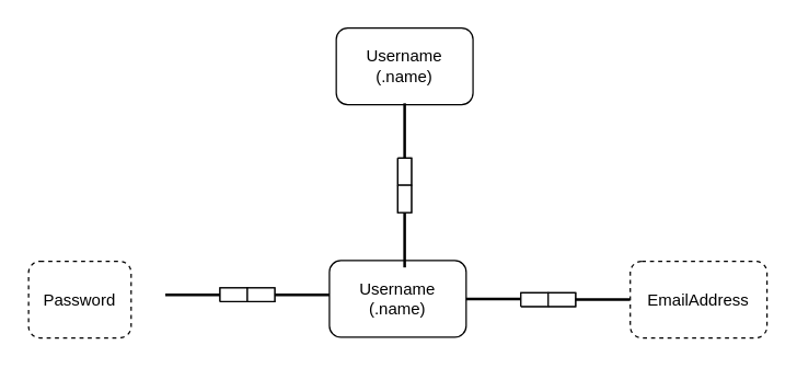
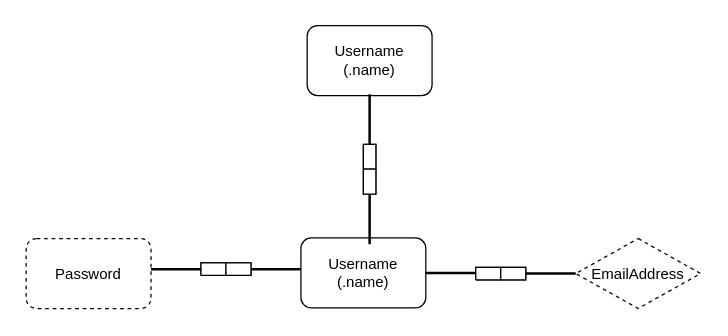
  <mxCell id="0" />
  <mxCell id="1" parent="0" />
  <mxCell id="2" value="&lt;div&gt;Username&lt;/div&gt;&lt;div&gt;(.name)&lt;/div&gt;" style="whiteSpace=wrap;html=1;rounded=1;" vertex="1" parent="1"><mxGeometry x="240" y="190" width="100" height="56" as="geometry" /></mxCell>
  <mxCell id="3" value="" style="line;strokeWidth=2;html=1;rounded=1;" vertex="1" parent="1"><mxGeometry x="340" y="213" width="40" height="10" as="geometry" /></mxCell>
  <mxCell id="4" style="vsdxID=5;fillColor=none;gradientColor=none;shape=stencil(nZBLDoAgDERP0z3SIyjew0SURgSD+Lu9kMZoXLhwN9O+tukAlrNpJg1SzDH4QW/URgNYgZTkjA4UkwJUgGXng+6DX1zLfmoymdXo17xh5zmRJ6Q42BWCfc2oJfdAr+Yv+AP9Cb7OJ3H/2JG1HNGz/84klThPVCc=);strokeColor=#000000;spacingTop=-3;spacingBottom=-3;spacingLeft=-3;spacingRight=-3;labelBackgroundColor=none;rounded=0;html=1;whiteSpace=wrap;" vertex="1" parent="1"><mxGeometry x="380" y="213.5" width="40" height="10" as="geometry" /></mxCell>
  <mxCell id="5" style="vsdxID=7;fillColor=#FFFFFF;gradientColor=none;shape=stencil(nZBLDoAgDERP0z3SIyjew0SURgSD+Lu9kMZoXLhwN9O+tukAlrNpJg1SzDH4QW/URgNYgZTkjA4UkwJUgGXng+6DX1zLfmoymdXo17xh5zmRJ6Q42BWCfc2oJfdAr+Yv+AP9Cb7OJ3H/2JG1HNGz/84klThPVCc=);strokeColor=#000000;spacingTop=-3;spacingBottom=-3;spacingLeft=-3;spacingRight=-3;labelBackgroundColor=none;rounded=0;html=1;whiteSpace=wrap;" vertex="1" parent="4"><mxGeometry width="20" height="10" as="geometry" /></mxCell>
  <mxCell id="6" style="vsdxID=8;fillColor=#FFFFFF;gradientColor=none;shape=stencil(nZBLDoAgDERP0z3SIyjew0SURgSD+Lu9kMZoXLhwN9O+tukAlrNpJg1SzDH4QW/URgNYgZTkjA4UkwJUgGXng+6DX1zLfmoymdXo17xh5zmRJ6Q42BWCfc2oJfdAr+Yv+AP9Cb7OJ3H/2JG1HNGz/84klThPVCc=);strokeColor=#000000;spacingTop=-3;spacingBottom=-3;spacingLeft=-3;spacingRight=-3;labelBackgroundColor=none;rounded=0;html=1;whiteSpace=wrap;" vertex="1" parent="4"><mxGeometry x="20" width="20" height="10" as="geometry" /></mxCell>
  <mxCell id="7" value="" style="line;strokeWidth=2;html=1;rounded=1;" vertex="1" parent="1"><mxGeometry x="420" y="213.5" width="40" height="10" as="geometry" /></mxCell>
- <mxCell id="8" value="&lt;div&gt;EmailAddress&lt;br&gt;&lt;/div&gt;" style="whiteSpace=wrap;html=1;rounded=1;dashed=1;" vertex="1" parent="1"><mxGeometry x="460" y="190.5" width="100" height="56" as="geometry" /></mxCell>
- <mxCell id="9" value="Password" style="whiteSpace=wrap;html=1;rounded=1;dashed=1;" vertex="1" parent="1"><mxGeometry x="20" y="190.5" width="75" height="56" as="geometry" /></mxCell>
+ <mxCell id="8" value="&lt;div&gt;EmailAddress&lt;br&gt;&lt;/div&gt;" style="rhombus;whiteSpace=wrap;html=1;dashed=1;" vertex="1" parent="1"><mxGeometry x="460" y="190.5" width="100" height="56" as="geometry" /></mxCell>
+ <mxCell id="9" value="Password" style="whiteSpace=wrap;html=1;rounded=1;dashed=1;" vertex="1" parent="1"><mxGeometry x="20" y="190.5" width="100" height="56" as="geometry" /></mxCell>
  <mxCell id="10" style="vsdxID=5;fillColor=none;gradientColor=none;shape=stencil(nZBLDoAgDERP0z3SIyjew0SURgSD+Lu9kMZoXLhwN9O+tukAlrNpJg1SzDH4QW/URgNYgZTkjA4UkwJUgGXng+6DX1zLfmoymdXo17xh5zmRJ6Q42BWCfc2oJfdAr+Yv+AP9Cb7OJ3H/2JG1HNGz/84klThPVCc=);strokeColor=#000000;spacingTop=-3;spacingBottom=-3;spacingLeft=-3;spacingRight=-3;labelBackgroundColor=none;rounded=0;html=1;whiteSpace=wrap;" vertex="1" parent="1"><mxGeometry x="160" y="210" width="40" height="10" as="geometry" /></mxCell>
  <mxCell id="11" style="vsdxID=7;fillColor=#FFFFFF;gradientColor=none;shape=stencil(nZBLDoAgDERP0z3SIyjew0SURgSD+Lu9kMZoXLhwN9O+tukAlrNpJg1SzDH4QW/URgNYgZTkjA4UkwJUgGXng+6DX1zLfmoymdXo17xh5zmRJ6Q42BWCfc2oJfdAr+Yv+AP9Cb7OJ3H/2JG1HNGz/84klThPVCc=);strokeColor=#000000;spacingTop=-3;spacingBottom=-3;spacingLeft=-3;spacingRight=-3;labelBackgroundColor=none;rounded=0;html=1;whiteSpace=wrap;" vertex="1" parent="10"><mxGeometry width="20" height="10" as="geometry" /></mxCell>
  <mxCell id="12" style="vsdxID=8;fillColor=#FFFFFF;gradientColor=none;shape=stencil(nZBLDoAgDERP0z3SIyjew0SURgSD+Lu9kMZoXLhwN9O+tukAlrNpJg1SzDH4QW/URgNYgZTkjA4UkwJUgGXng+6DX1zLfmoymdXo17xh5zmRJ6Q42BWCfc2oJfdAr+Yv+AP9Cb7OJ3H/2JG1HNGz/84klThPVCc=);strokeColor=#000000;spacingTop=-3;spacingBottom=-3;spacingLeft=-3;spacingRight=-3;labelBackgroundColor=none;rounded=0;html=1;whiteSpace=wrap;" vertex="1" parent="10"><mxGeometry x="20" width="20" height="10" as="geometry" /></mxCell>
  <mxCell id="13" value="" style="line;strokeWidth=2;html=1;rounded=1;" vertex="1" parent="1"><mxGeometry x="120" y="210" width="40" height="10" as="geometry" /></mxCell>
  <mxCell id="14" value="" style="line;strokeWidth=2;html=1;rounded=1;" vertex="1" parent="1"><mxGeometry x="200" y="210" width="40" height="10" as="geometry" /></mxCell>
  <mxCell id="15" value="&lt;div&gt;Username&lt;/div&gt;&lt;div&gt;(.name)&lt;/div&gt;" style="whiteSpace=wrap;html=1;rounded=1;arcSize=15;" vertex="1" parent="1"><mxGeometry x="245" y="20" width="100" height="56" as="geometry" /></mxCell>
  <mxCell id="16" style="vsdxID=5;fillColor=none;gradientColor=none;shape=stencil(nZBLDoAgDERP0z3SIyjew0SURgSD+Lu9kMZoXLhwN9O+tukAlrNpJg1SzDH4QW/URgNYgZTkjA4UkwJUgGXng+6DX1zLfmoymdXo17xh5zmRJ6Q42BWCfc2oJfdAr+Yv+AP9Cb7OJ3H/2JG1HNGz/84klThPVCc=);strokeColor=#000000;spacingTop=-3;spacingBottom=-3;spacingLeft=-3;spacingRight=-3;labelBackgroundColor=none;rounded=0;html=1;whiteSpace=wrap;rotation=90;" vertex="1" parent="1"><mxGeometry x="275" y="130" width="40" height="10" as="geometry" /></mxCell>
  <mxCell id="17" style="vsdxID=7;fillColor=#FFFFFF;gradientColor=none;shape=stencil(nZBLDoAgDERP0z3SIyjew0SURgSD+Lu9kMZoXLhwN9O+tukAlrNpJg1SzDH4QW/URgNYgZTkjA4UkwJUgGXng+6DX1zLfmoymdXo17xh5zmRJ6Q42BWCfc2oJfdAr+Yv+AP9Cb7OJ3H/2JG1HNGz/84klThPVCc=);strokeColor=#000000;spacingTop=-3;spacingBottom=-3;spacingLeft=-3;spacingRight=-3;labelBackgroundColor=none;rounded=0;html=1;whiteSpace=wrap;rotation=90;" vertex="1" parent="16"><mxGeometry x="10" y="-10" width="20" height="10" as="geometry" /></mxCell>
  <mxCell id="18" style="vsdxID=8;fillColor=#FFFFFF;gradientColor=none;shape=stencil(nZBLDoAgDERP0z3SIyjew0SURgSD+Lu9kMZoXLhwN9O+tukAlrNpJg1SzDH4QW/URgNYgZTkjA4UkwJUgGXng+6DX1zLfmoymdXo17xh5zmRJ6Q42BWCfc2oJfdAr+Yv+AP9Cb7OJ3H/2JG1HNGz/84klThPVCc=);strokeColor=#000000;spacingTop=-3;spacingBottom=-3;spacingLeft=-3;spacingRight=-3;labelBackgroundColor=none;rounded=0;html=1;whiteSpace=wrap;rotation=90;" vertex="1" parent="16"><mxGeometry x="10" y="10" width="20" height="10" as="geometry" /></mxCell>
  <mxCell id="19" value="" style="line;strokeWidth=2;html=1;rounded=1;rotation=90;" vertex="1" parent="1"><mxGeometry x="275" y="170" width="40" height="10" as="geometry" /></mxCell>
  <mxCell id="20" value="" style="line;strokeWidth=2;html=1;rounded=1;rotation=90;" vertex="1" parent="1"><mxGeometry x="275" y="90" width="40" height="10" as="geometry" /></mxCell>
